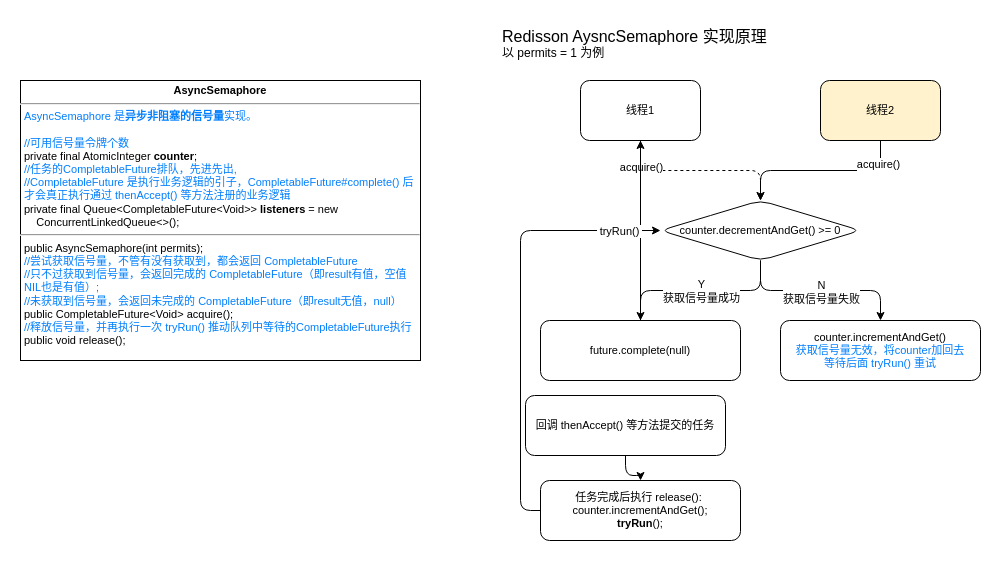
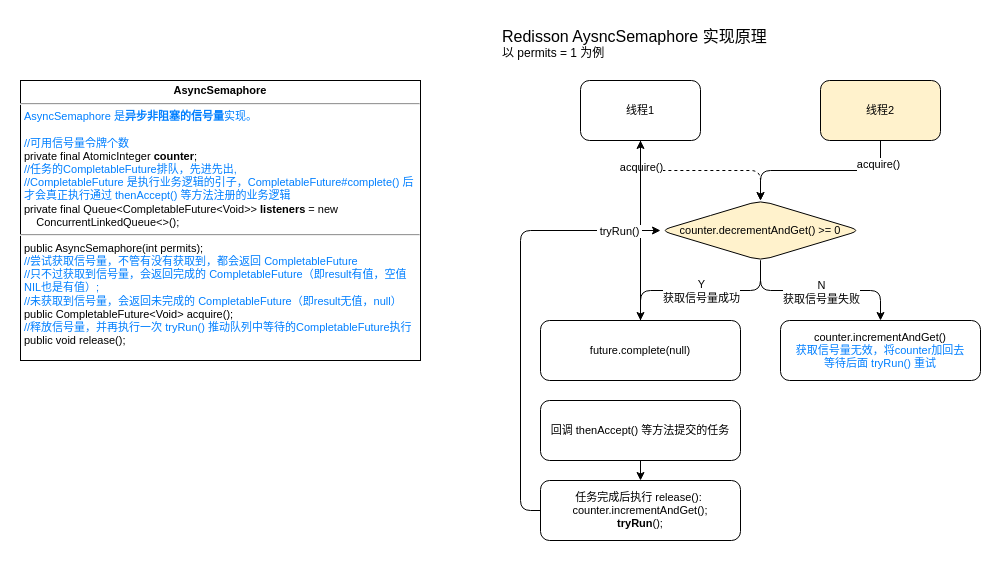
  <mxCell id="0" />
  <mxCell id="1" parent="0" />
  <mxCell id="2" value="" style="edgeStyle=orthogonalEdgeStyle;rounded=1;orthogonalLoop=1;jettySize=auto;html=1;entryX=0.5;entryY=0;entryDx=0;entryDy=0;fontSize=11;dashed=1;" edge="1" parent="1" source="4" target="14"><mxGeometry relative="1" as="geometry"><mxPoint x="760" y="180" as="targetPoint" /></mxGeometry></mxCell>
  <mxCell id="3" value="acquire()" style="edgeLabel;html=1;align=center;verticalAlign=middle;resizable=0;points=[];fontSize=11;" vertex="1" connectable="0" parent="2"><mxGeometry x="-0.8" y="1" relative="1" as="geometry"><mxPoint x="-1" y="8" as="offset" /></mxGeometry></mxCell>
  <mxCell id="4" value="线程1" style="rounded=1;whiteSpace=wrap;html=1;fontSize=11;" vertex="1" parent="1"><mxGeometry x="580" y="80" width="120" height="60" as="geometry" /></mxCell>
  <mxCell id="5" value="&lt;p style=&quot;margin: 4px 0px 0px; text-align: center; font-size: 11px;&quot;&gt;&lt;b style=&quot;font-size: 11px;&quot;&gt;AsyncSemaphore&lt;/b&gt;&lt;/p&gt;&lt;hr style=&quot;font-size: 11px;&quot;&gt;&lt;p style=&quot;margin: 0px 0px 0px 4px; font-size: 11px;&quot;&gt;&lt;font color=&quot;#007fff&quot; style=&quot;font-size: 11px;&quot;&gt;AsyncSemaphore 是&lt;b&gt;异步非阻塞的信号量&lt;/b&gt;实现。&lt;/font&gt;&lt;/p&gt;&lt;p style=&quot;margin: 0px 0px 0px 4px; font-size: 11px;&quot;&gt;&lt;font color=&quot;#007fff&quot; style=&quot;font-size: 11px;&quot;&gt;&lt;br&gt;&lt;/font&gt;&lt;/p&gt;&lt;p style=&quot;margin: 0px 0px 0px 4px; font-size: 11px;&quot;&gt;&lt;font color=&quot;#007fff&quot; style=&quot;font-size: 11px;&quot;&gt;//可用信号量令牌个数&lt;/font&gt;&lt;/p&gt;&lt;p style=&quot;margin: 0px 0px 0px 4px; font-size: 11px;&quot;&gt;private final AtomicInteger &lt;b style=&quot;font-size: 11px;&quot;&gt;counter&lt;/b&gt;;&lt;/p&gt;&lt;p style=&quot;margin: 0px 0px 0px 4px; font-size: 11px;&quot;&gt;&lt;font color=&quot;#007fff&quot; style=&quot;font-size: 11px;&quot;&gt;//任务的CompletableFuture排队，先进先出, &lt;br&gt;//CompletableFuture 是执行业务逻辑的引子，CompletableFuture#complete() 后才会真正执行通过 thenAccept() 等方法注册的业务逻辑&lt;/font&gt;&lt;/p&gt;&lt;p style=&quot;margin: 0px 0px 0px 4px; font-size: 11px;&quot;&gt;private final Queue&amp;lt;CompletableFuture&amp;lt;Void&amp;gt;&amp;gt; &lt;b style=&quot;font-size: 11px;&quot;&gt;listeners&lt;/b&gt; = new &lt;span style=&quot;font-size: 11px;&quot;&gt;&lt;span style=&quot;font-size: 11px;&quot;&gt;&amp;nbsp;&amp;nbsp;&amp;nbsp;&amp;nbsp;&lt;/span&gt;&lt;/span&gt;ConcurrentLinkedQueue&amp;lt;&amp;gt;();&lt;/p&gt;&lt;hr style=&quot;font-size: 11px;&quot;&gt;&lt;p style=&quot;margin: 0px 0px 0px 4px; font-size: 11px;&quot;&gt;public AsyncSemaphore(int permits);&lt;/p&gt;&lt;p style=&quot;margin: 0px 0px 0px 4px; font-size: 11px;&quot;&gt;&lt;font color=&quot;#007fff&quot;&gt;//尝试获取信号量，不管有没有获取到，都会返回 CompletableFuture&lt;/font&gt;&lt;/p&gt;&lt;p style=&quot;margin: 0px 0px 0px 4px; font-size: 11px;&quot;&gt;&lt;font color=&quot;#007fff&quot;&gt;//只不过获取到信号量，会返回完成的 CompletableFuture（即result有值，空值NIL也是有值）;&amp;nbsp;&lt;/font&gt;&lt;/p&gt;&lt;p style=&quot;margin: 0px 0px 0px 4px; font-size: 11px;&quot;&gt;&lt;font color=&quot;#007fff&quot;&gt;//未获取到信号量，会返回未完成的 CompletableFuture（即result无值，null）&lt;/font&gt;&lt;/p&gt;&lt;p style=&quot;margin: 0px 0px 0px 4px; font-size: 11px;&quot;&gt;public CompletableFuture&amp;lt;Void&amp;gt; acquire();&lt;br style=&quot;font-size: 11px;&quot;&gt;&lt;/p&gt;&lt;p style=&quot;margin: 0px 0px 0px 4px;&quot;&gt;&lt;font color=&quot;#007fff&quot;&gt;//释放信号量，并再执行一次 tryRun() 推动队列中等待的CompletableFuture执行&lt;/font&gt;&lt;/p&gt;&lt;p style=&quot;margin: 0px 0px 0px 4px; font-size: 11px;&quot;&gt;public void release();&lt;br style=&quot;font-size: 11px;&quot;&gt;&lt;/p&gt;&lt;p style=&quot;margin: 0px 0px 0px 4px; font-size: 11px;&quot;&gt;&lt;br style=&quot;font-size: 11px;&quot;&gt;&lt;/p&gt;" style="verticalAlign=top;align=left;overflow=fill;fontSize=11;fontFamily=Helvetica;html=1;whiteSpace=wrap;" vertex="1" parent="1"><mxGeometry x="20" y="80" width="400" height="280" as="geometry" /></mxCell>
  <mxCell id="6" value="&lt;font style=&quot;font-size: 16px;&quot;&gt;Redisson AysncSemaphore 实现原理&lt;br&gt;&lt;/font&gt;以 permits = 1 为例" style="text;html=1;strokeColor=none;fillColor=none;align=left;verticalAlign=top;whiteSpace=wrap;rounded=0;" vertex="1" parent="1"><mxGeometry x="500" y="20" width="400" height="50" as="geometry" /></mxCell>
  <mxCell id="7" style="edgeStyle=orthogonalEdgeStyle;rounded=1;orthogonalLoop=1;jettySize=auto;html=1;exitX=0.5;exitY=1;exitDx=0;exitDy=0;entryX=0.5;entryY=0;entryDx=0;entryDy=0;fontSize=11;endArrow=open;" edge="1" parent="1" source="9" target="14"><mxGeometry relative="1" as="geometry" /></mxCell>
  <mxCell id="8" value="acquire()" style="edgeLabel;html=1;align=center;verticalAlign=middle;resizable=0;points=[];fontSize=11;" vertex="1" connectable="0" parent="7"><mxGeometry x="-0.746" y="-3" relative="1" as="geometry"><mxPoint as="offset" /></mxGeometry></mxCell>
  <mxCell id="9" value="线程2" style="rounded=1;whiteSpace=wrap;html=1;fontSize=11;fillColor=#fff2cc;" vertex="1" parent="1"><mxGeometry x="820" y="80" width="120" height="60" as="geometry" /></mxCell>
  <mxCell id="10" value="" style="edgeStyle=orthogonalEdgeStyle;rounded=1;orthogonalLoop=1;jettySize=auto;html=1;fontSize=11;" edge="1" parent="1" source="14" target="16"><mxGeometry relative="1" as="geometry" /></mxCell>
  <mxCell id="11" value="Y&lt;br style=&quot;font-size: 11px;&quot;&gt;获取信号量成功" style="edgeLabel;html=1;align=center;verticalAlign=middle;resizable=0;points=[];fontSize=11;" vertex="1" connectable="0" parent="10"><mxGeometry x="-0.344" y="-3" relative="1" as="geometry"><mxPoint x="-31" y="3" as="offset" /></mxGeometry></mxCell>
  <mxCell id="12" style="edgeStyle=orthogonalEdgeStyle;rounded=1;orthogonalLoop=1;jettySize=auto;html=1;exitX=0.5;exitY=1;exitDx=0;exitDy=0;fontSize=11;" edge="1" parent="1" source="14" target="17"><mxGeometry relative="1" as="geometry" /></mxCell>
  <mxCell id="13" value="N&lt;br style=&quot;font-size: 11px;&quot;&gt;获取信号量失败" style="edgeLabel;html=1;align=center;verticalAlign=middle;resizable=0;points=[];fontSize=11;" vertex="1" connectable="0" parent="12"><mxGeometry x="-0.056" y="-1" relative="1" as="geometry"><mxPoint x="5" as="offset" /></mxGeometry></mxCell>
- <mxCell id="14" value="counter.decrementAndGet() &amp;gt;= 0" style="rhombus;whiteSpace=wrap;html=1;rounded=1;fontSize=11;" vertex="1" parent="1"><mxGeometry x="660" y="200" width="200" height="60" as="geometry" /></mxCell>
+ <mxCell id="14" value="counter.decrementAndGet() &amp;gt;= 0" style="rhombus;whiteSpace=wrap;html=1;rounded=1;fontSize=11;fillColor=#fff2cc;" vertex="1" parent="1"><mxGeometry x="660" y="200" width="200" height="60" as="geometry" /></mxCell>
  <mxCell id="15" value="" style="edgeStyle=orthogonalEdgeStyle;rounded=1;orthogonalLoop=1;jettySize=auto;html=1;fontSize=11;" edge="1" parent="1" source="16" target="4"><mxGeometry relative="1" as="geometry" /></mxCell>
  <mxCell id="16" value="future.complete(null)" style="whiteSpace=wrap;html=1;rounded=1;fontSize=11;" vertex="1" parent="1"><mxGeometry x="540" y="320" width="200" height="60" as="geometry" /></mxCell>
  <mxCell id="17" value="counter.incrementAndGet()&lt;br style=&quot;font-size: 11px;&quot;&gt;&lt;font color=&quot;#007fff&quot; style=&quot;font-size: 11px;&quot;&gt;获取信号量无效，将counter加回去&lt;br style=&quot;font-size: 11px;&quot;&gt;等待后面 tryRun() 重试&lt;br style=&quot;font-size: 11px;&quot;&gt;&lt;/font&gt;" style="whiteSpace=wrap;html=1;rounded=1;fontSize=11;" vertex="1" parent="1"><mxGeometry x="780" y="320" width="200" height="60" as="geometry" /></mxCell>
  <mxCell id="18" value="" style="edgeStyle=orthogonalEdgeStyle;rounded=1;orthogonalLoop=1;jettySize=auto;html=1;fontSize=11;" edge="1" parent="1" source="19" target="22"><mxGeometry relative="1" as="geometry" /></mxCell>
- <mxCell id="19" value="回调 thenAccept() 等方法提交的任务" style="whiteSpace=wrap;html=1;rounded=1;fontSize=11;" vertex="1" parent="1"><mxGeometry x="525" y="395" width="200" height="60" as="geometry" /></mxCell>
+ <mxCell id="19" value="回调 thenAccept() 等方法提交的任务" style="whiteSpace=wrap;html=1;rounded=1;fontSize=11;" vertex="1" parent="1"><mxGeometry x="540" y="400" width="200" height="60" as="geometry" /></mxCell>
  <mxCell id="20" style="edgeStyle=orthogonalEdgeStyle;rounded=1;orthogonalLoop=1;jettySize=auto;html=1;exitX=0;exitY=0.5;exitDx=0;exitDy=0;entryX=0;entryY=0.5;entryDx=0;entryDy=0;fontSize=11;" edge="1" parent="1" source="22" target="14"><mxGeometry relative="1" as="geometry" /></mxCell>
  <mxCell id="21" value="&amp;nbsp;tryRun()&amp;nbsp;" style="edgeLabel;html=1;align=center;verticalAlign=middle;resizable=0;points=[];fontSize=11;" vertex="1" connectable="0" parent="20"><mxGeometry x="0.809" y="-2" relative="1" as="geometry"><mxPoint y="-2" as="offset" /></mxGeometry></mxCell>
  <mxCell id="22" value="任务完成后执行&amp;nbsp;release():&amp;nbsp;&lt;br style=&quot;font-size: 11px;&quot;&gt;counter.incrementAndGet();&lt;br style=&quot;font-size: 11px;&quot;&gt;&lt;b style=&quot;font-size: 11px;&quot;&gt;tryRun&lt;/b&gt;();" style="whiteSpace=wrap;html=1;rounded=1;fontSize=11;" vertex="1" parent="1"><mxGeometry x="540" y="480" width="200" height="60" as="geometry" /></mxCell>
